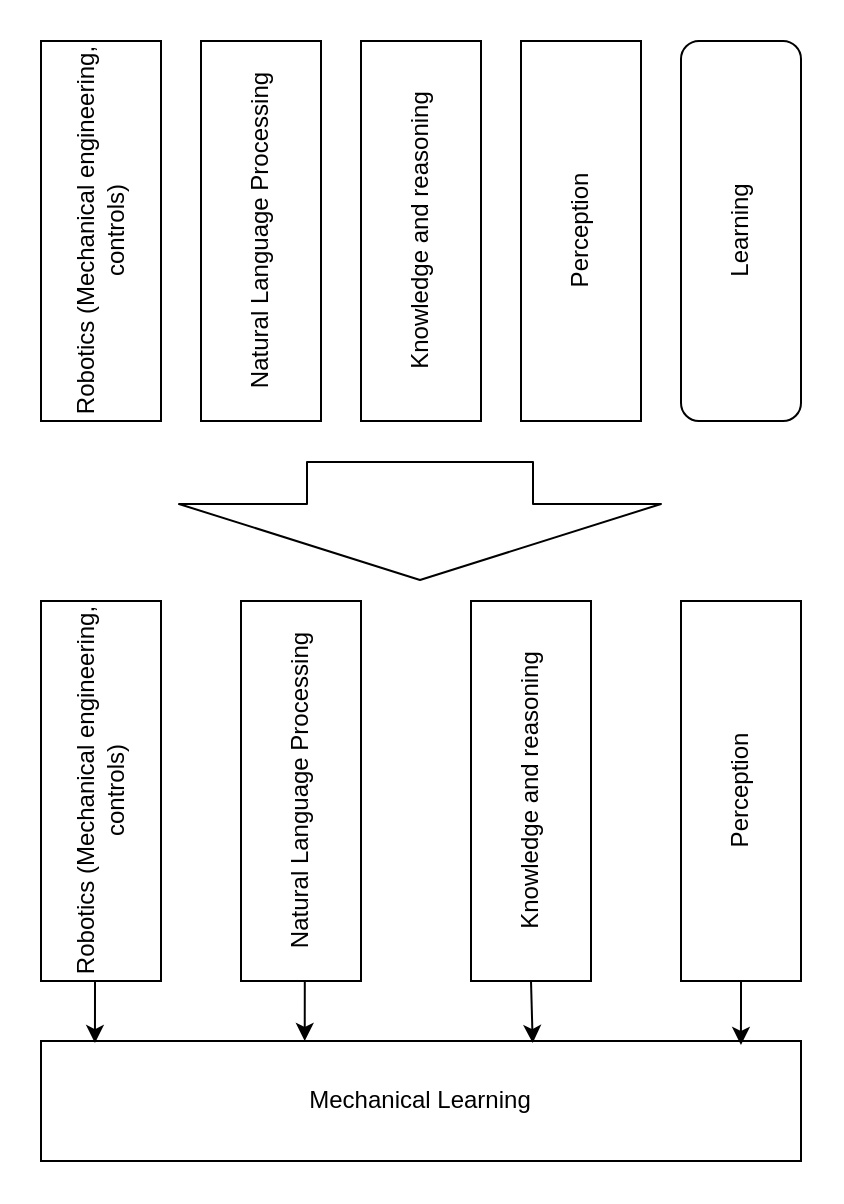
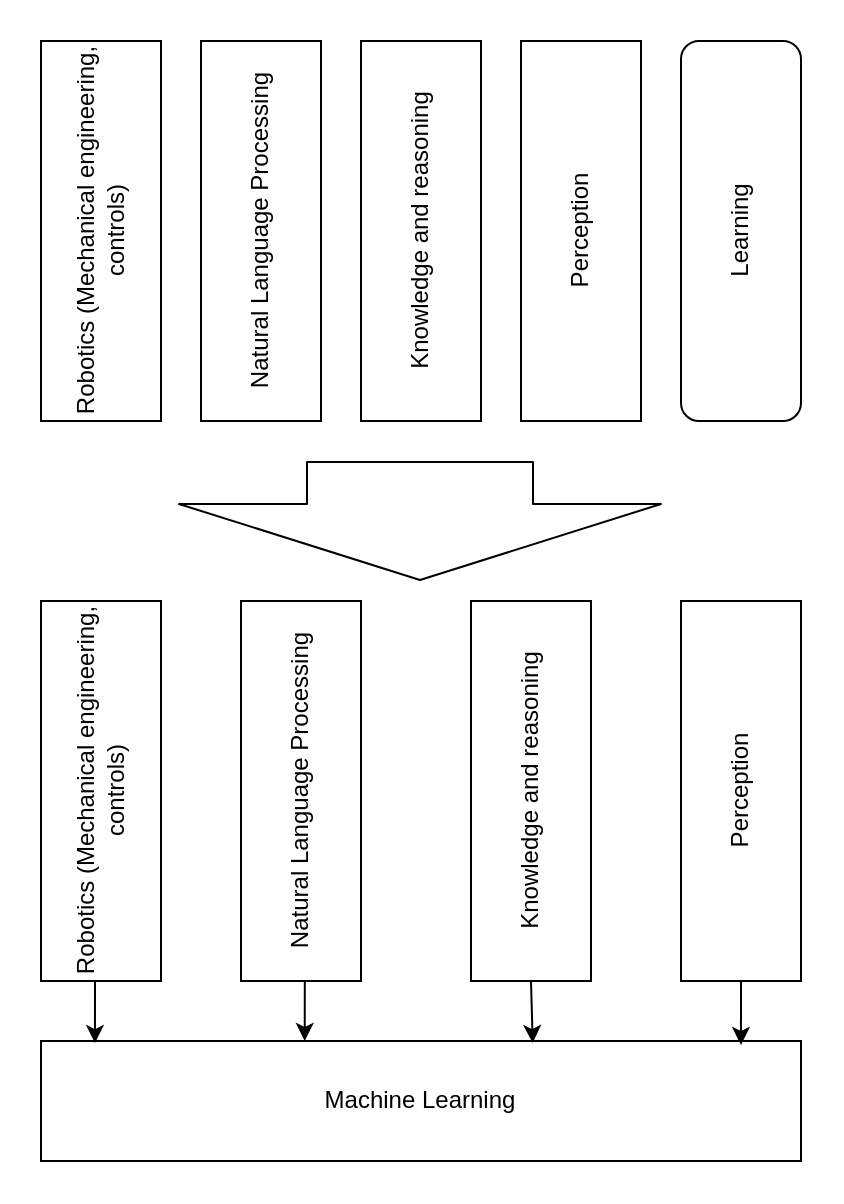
  <mxCell id="0" />
  <mxCell id="1" parent="0" />
  <mxCell id="2" value="Robotics (Mechanical engineering, controls)" style="rounded=0;whiteSpace=wrap;html=1;horizontal=0;fillColor=none;" vertex="1" parent="1"><mxGeometry x="20" y="20" width="60" height="190" as="geometry" /></mxCell>
  <mxCell id="3" value="Natural Language Processing" style="rounded=0;whiteSpace=wrap;html=1;horizontal=0;fillColor=none;" vertex="1" parent="1"><mxGeometry x="100" y="20" width="60" height="190" as="geometry" /></mxCell>
  <mxCell id="4" value="Knowledge and reasoning" style="rounded=0;whiteSpace=wrap;html=1;horizontal=0;fillColor=none;" vertex="1" parent="1"><mxGeometry x="180" y="20" width="60" height="190" as="geometry" /></mxCell>
  <mxCell id="5" value="Perception" style="rounded=0;whiteSpace=wrap;html=1;horizontal=0;fillColor=none;" vertex="1" parent="1"><mxGeometry x="260" y="20" width="60" height="190" as="geometry" /></mxCell>
  <mxCell id="6" value="Learning" style="whiteSpace=wrap;html=1;horizontal=0;fillColor=none;rounded=1;" vertex="1" parent="1"><mxGeometry x="340" y="20" width="60" height="190" as="geometry" /></mxCell>
  <mxCell id="7" style="edgeStyle=orthogonalEdgeStyle;rounded=0;orthogonalLoop=1;jettySize=auto;html=1;exitX=0.5;exitY=1;exitDx=0;exitDy=0;entryX=0.071;entryY=0.017;entryDx=0;entryDy=0;entryPerimeter=0;" edge="1" parent="1" source="8" target="15"><mxGeometry relative="1" as="geometry" /></mxCell>
  <mxCell id="8" value="Robotics (Mechanical engineering, controls)" style="rounded=0;whiteSpace=wrap;html=1;horizontal=0;fillColor=none;" vertex="1" parent="1"><mxGeometry x="20" y="300" width="60" height="190" as="geometry" /></mxCell>
  <mxCell id="9" style="edgeStyle=orthogonalEdgeStyle;rounded=0;orthogonalLoop=1;jettySize=auto;html=1;exitX=0.5;exitY=1;exitDx=0;exitDy=0;entryX=0.347;entryY=0;entryDx=0;entryDy=0;entryPerimeter=0;" edge="1" parent="1" source="10" target="15"><mxGeometry relative="1" as="geometry" /></mxCell>
  <mxCell id="10" value="Natural Language Processing" style="rounded=0;whiteSpace=wrap;html=1;horizontal=0;fillColor=none;" vertex="1" parent="1"><mxGeometry x="120" y="300" width="60" height="190" as="geometry" /></mxCell>
  <mxCell id="11" style="edgeStyle=orthogonalEdgeStyle;rounded=0;orthogonalLoop=1;jettySize=auto;html=1;exitX=0.5;exitY=1;exitDx=0;exitDy=0;entryX=0.647;entryY=0.017;entryDx=0;entryDy=0;entryPerimeter=0;" edge="1" parent="1" source="12" target="15"><mxGeometry relative="1" as="geometry" /></mxCell>
  <mxCell id="12" value="Knowledge and reasoning" style="rounded=0;whiteSpace=wrap;html=1;horizontal=0;fillColor=none;" vertex="1" parent="1"><mxGeometry x="235" y="300" width="60" height="190" as="geometry" /></mxCell>
  <mxCell id="13" style="edgeStyle=orthogonalEdgeStyle;rounded=0;orthogonalLoop=1;jettySize=auto;html=1;exitX=0.5;exitY=1;exitDx=0;exitDy=0;entryX=0.921;entryY=0.033;entryDx=0;entryDy=0;entryPerimeter=0;" edge="1" parent="1" source="14" target="15"><mxGeometry relative="1" as="geometry" /></mxCell>
  <mxCell id="14" value="Perception" style="rounded=0;whiteSpace=wrap;html=1;horizontal=0;fillColor=none;" vertex="1" parent="1"><mxGeometry x="340" y="300" width="60" height="190" as="geometry" /></mxCell>
- <mxCell id="15" value="Mechanical Learning" style="rounded=0;whiteSpace=wrap;html=1;horizontal=1;fillColor=none;" vertex="1" parent="1"><mxGeometry x="20" y="520" width="380" height="60" as="geometry" /></mxCell>
+ <mxCell id="15" value="Machine Learning" style="rounded=0;whiteSpace=wrap;html=1;horizontal=1;fillColor=none;" vertex="1" parent="1"><mxGeometry x="20" y="520" width="380" height="60" as="geometry" /></mxCell>
  <mxCell id="16" value="" style="shape=flexArrow;endArrow=classic;html=1;endWidth=127;endSize=12.33;width=113;" edge="1" parent="1"><mxGeometry width="50" height="50" relative="1" as="geometry"><mxPoint x="209.5" y="230" as="sourcePoint" /><mxPoint x="209.5" y="290" as="targetPoint" /></mxGeometry></mxCell>
